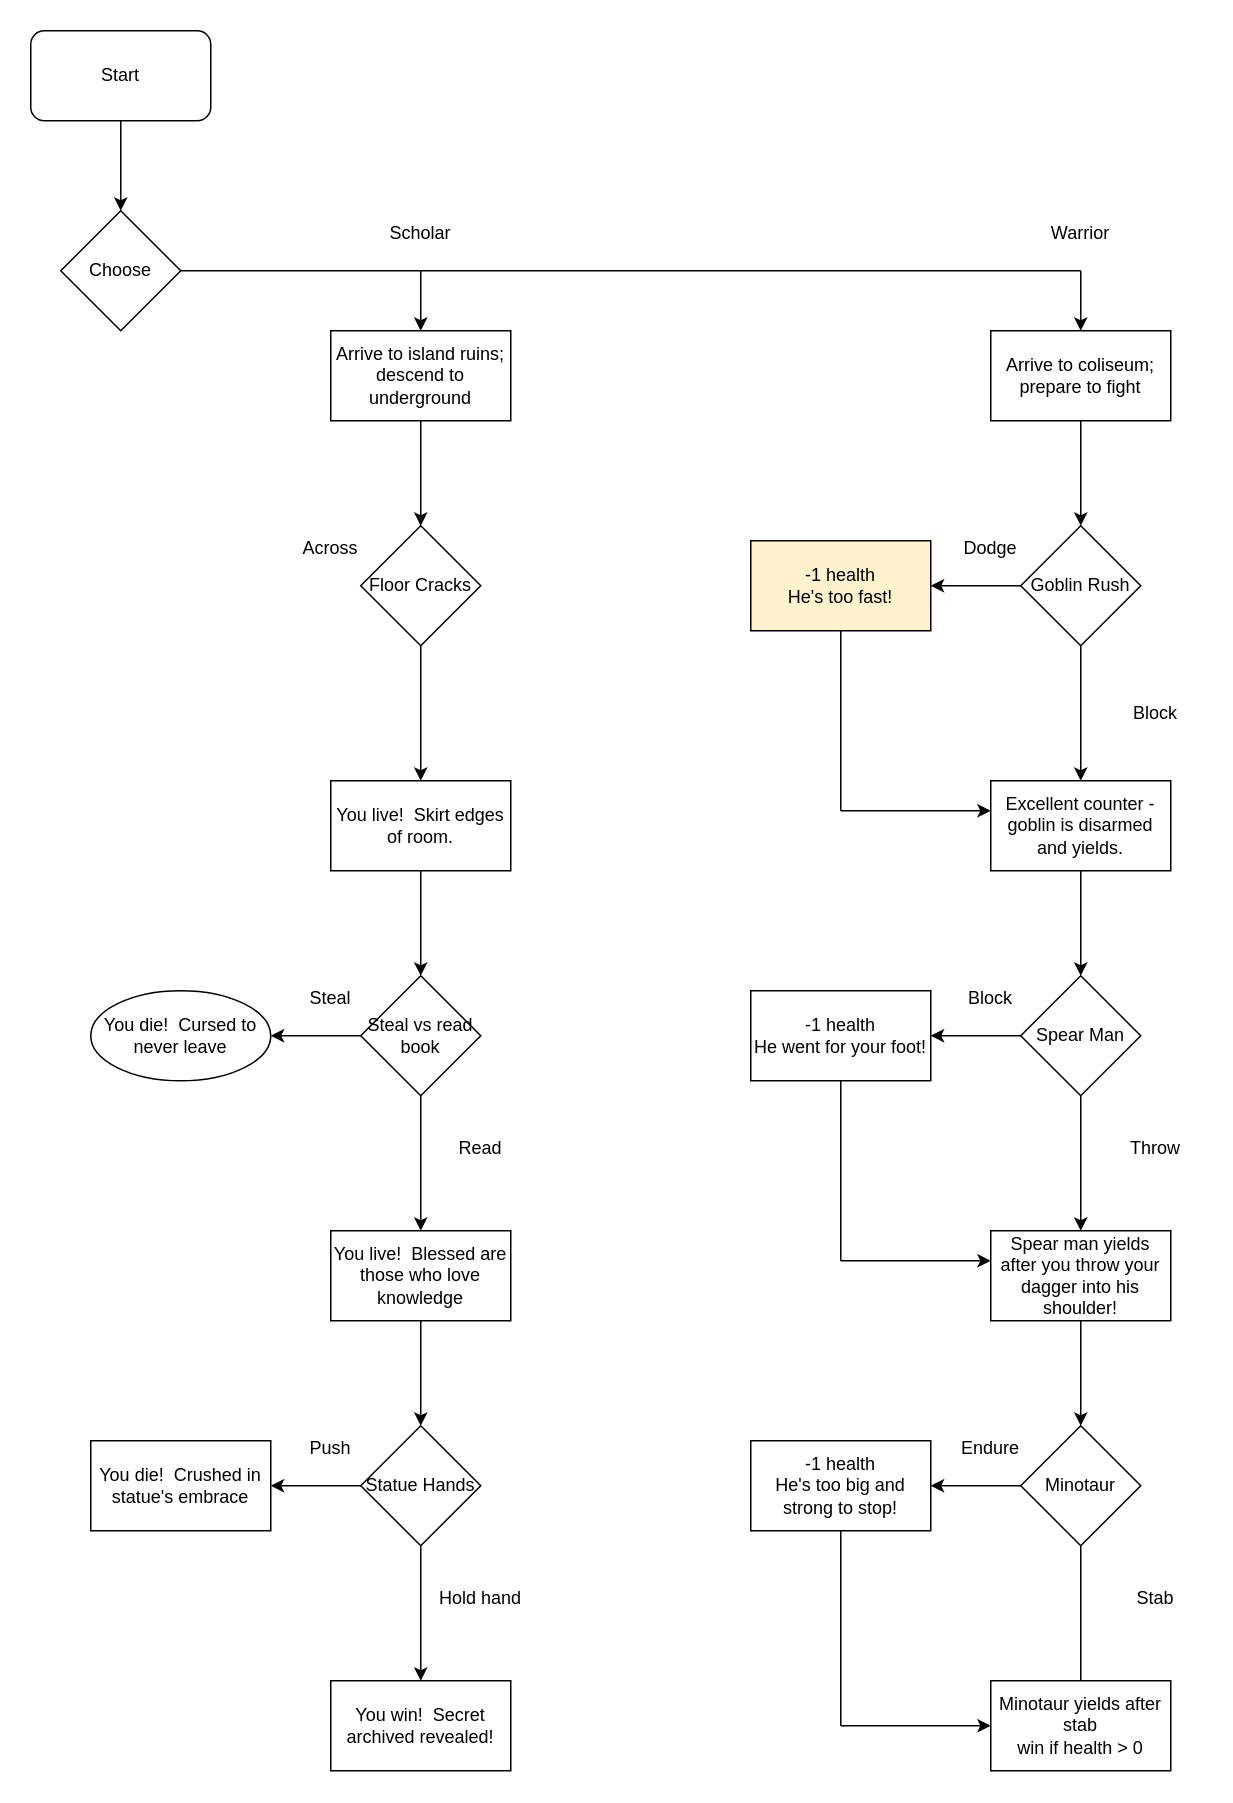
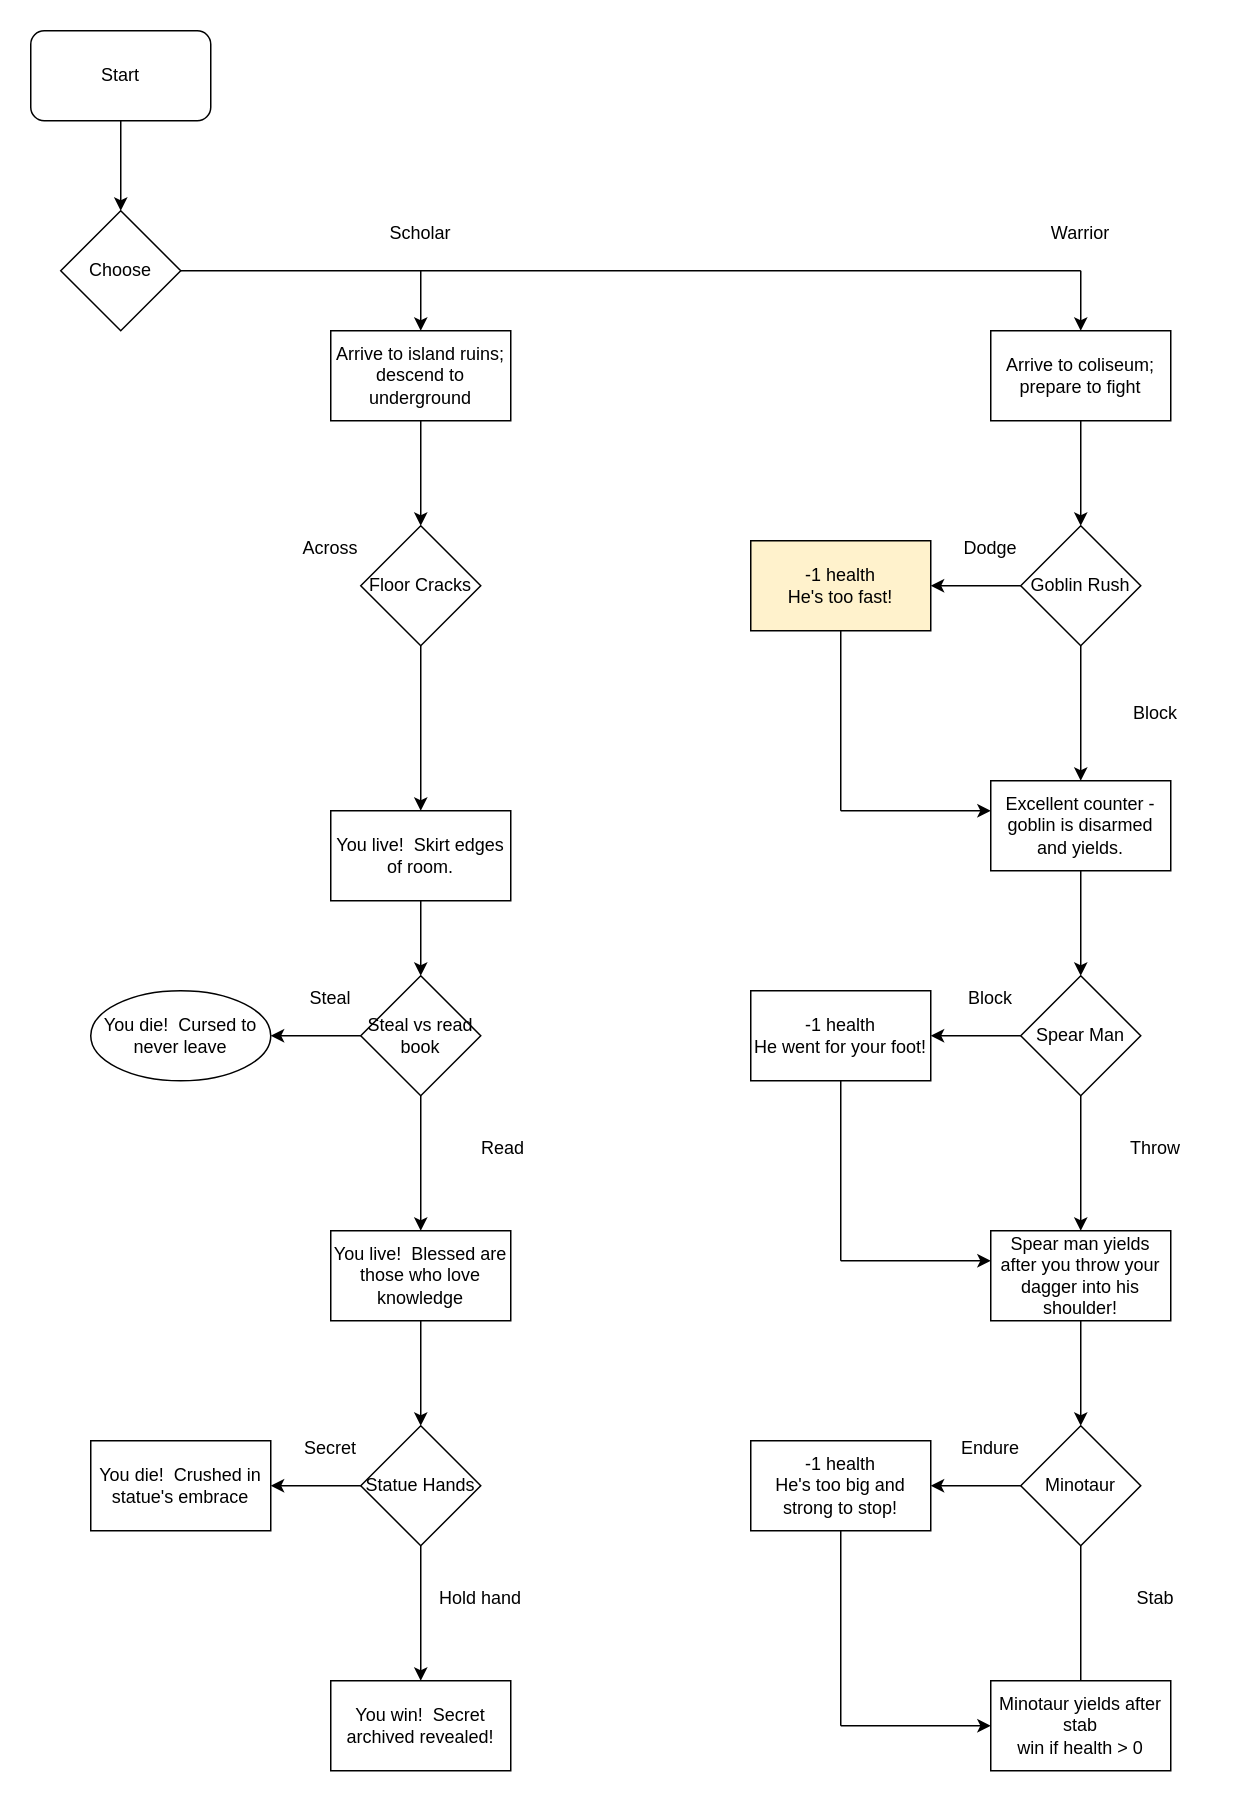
  <mxCell id="0" />
  <mxCell id="1" parent="0" />
  <mxCell id="2" value="Start" style="rounded=1;whiteSpace=wrap;html=1;" vertex="1" parent="1"><mxGeometry width="120" height="60" as="geometry" x="20" y="20" /></mxCell>
  <mxCell id="3" value="Choose" style="rhombus;whiteSpace=wrap;html=1;" vertex="1" parent="1"><mxGeometry x="40" y="140" width="80" height="80" as="geometry" /></mxCell>
  <mxCell id="4" value="" style="endArrow=classic;html=1;rounded=0;entryX=0.5;entryY=0;entryDx=0;entryDy=0;" edge="1" parent="1" target="3"><mxGeometry width="50" height="50" relative="1" as="geometry"><mxPoint x="80" y="80" as="sourcePoint" /><mxPoint x="130" y="30" as="targetPoint" /></mxGeometry></mxCell>
  <mxCell id="5" value="" style="edgeStyle=orthogonalEdgeStyle;rounded=0;orthogonalLoop=1;jettySize=auto;html=1;" edge="1" parent="1" source="6" target="15"><mxGeometry relative="1" as="geometry" /></mxCell>
  <mxCell id="6" value="Arrive to island ruins; descend to underground" style="rounded=0;whiteSpace=wrap;html=1;" vertex="1" parent="1"><mxGeometry x="220" y="220" width="120" height="60" as="geometry" /></mxCell>
  <mxCell id="7" value="" style="edgeStyle=orthogonalEdgeStyle;rounded=0;orthogonalLoop=1;jettySize=auto;html=1;" edge="1" parent="1" source="8" target="31"><mxGeometry relative="1" as="geometry" /></mxCell>
  <mxCell id="8" value="Arrive to coliseum; prepare to fight" style="rounded=0;whiteSpace=wrap;html=1;" vertex="1" parent="1"><mxGeometry x="660" y="220" width="120" height="60" as="geometry" /></mxCell>
  <mxCell id="9" value="" style="endArrow=none;html=1;rounded=0;" edge="1" parent="1"><mxGeometry width="50" height="50" relative="1" as="geometry"><mxPoint x="120" y="180" as="sourcePoint" /><mxPoint x="720" y="180" as="targetPoint" /></mxGeometry></mxCell>
  <mxCell id="10" value="" style="endArrow=classic;html=1;rounded=0;entryX=0.5;entryY=0;entryDx=0;entryDy=0;" edge="1" parent="1" target="6"><mxGeometry width="50" height="50" relative="1" as="geometry"><mxPoint x="280" y="180" as="sourcePoint" /><mxPoint x="330" y="130" as="targetPoint" /></mxGeometry></mxCell>
  <mxCell id="11" value="" style="endArrow=classic;html=1;rounded=0;entryX=0.5;entryY=0;entryDx=0;entryDy=0;" edge="1" parent="1" target="8"><mxGeometry width="50" height="50" relative="1" as="geometry"><mxPoint x="720" y="180" as="sourcePoint" /><mxPoint x="770" y="130" as="targetPoint" /></mxGeometry></mxCell>
  <mxCell id="12" value="Scholar" style="text;html=1;strokeColor=none;fillColor=none;align=center;verticalAlign=middle;whiteSpace=wrap;rounded=0;" vertex="1" parent="1"><mxGeometry x="250" y="140" width="60" height="30" as="geometry" /></mxCell>
  <mxCell id="13" value="Warrior" style="text;html=1;strokeColor=none;fillColor=none;align=center;verticalAlign=middle;whiteSpace=wrap;rounded=0;" vertex="1" parent="1"><mxGeometry x="690" y="140" width="60" height="30" as="geometry" /></mxCell>
  <mxCell id="14" value="" style="edgeStyle=orthogonalEdgeStyle;rounded=0;orthogonalLoop=1;jettySize=auto;html=1;" edge="1" parent="1" source="15" target="17"><mxGeometry relative="1" as="geometry" /></mxCell>
  <mxCell id="15" value="Floor Cracks" style="rhombus;whiteSpace=wrap;html=1;rounded=0;" vertex="1" parent="1"><mxGeometry x="240" y="350" width="80" height="80" as="geometry" /></mxCell>
  <mxCell id="16" value="" style="edgeStyle=orthogonalEdgeStyle;rounded=0;orthogonalLoop=1;jettySize=auto;html=1;" edge="1" parent="1" source="17" target="20"><mxGeometry relative="1" as="geometry" /></mxCell>
- <mxCell id="17" value="You live!&amp;nbsp; Skirt edges of room." style="whiteSpace=wrap;html=1;rounded=0;" vertex="1" parent="1"><mxGeometry x="220" y="520" width="120" height="60" as="geometry" /></mxCell>
+ <mxCell id="17" value="You live!&amp;nbsp; Skirt edges of room." style="whiteSpace=wrap;html=1;rounded=0;" vertex="1" parent="1"><mxGeometry x="220" y="540" width="120" height="60" as="geometry" /></mxCell>
  <mxCell id="18" value="" style="edgeStyle=orthogonalEdgeStyle;rounded=0;orthogonalLoop=1;jettySize=auto;html=1;" edge="1" parent="1" source="20" target="21"><mxGeometry relative="1" as="geometry" /></mxCell>
  <mxCell id="19" value="" style="edgeStyle=orthogonalEdgeStyle;rounded=0;orthogonalLoop=1;jettySize=auto;html=1;" edge="1" parent="1" source="20" target="23"><mxGeometry relative="1" as="geometry" /></mxCell>
  <mxCell id="20" value="Steal vs read book" style="rhombus;whiteSpace=wrap;html=1;rounded=0;" vertex="1" parent="1"><mxGeometry x="240" y="650" width="80" height="80" as="geometry" /></mxCell>
  <mxCell id="21" value="You die!&amp;nbsp; Cursed to never leave" style="ellipse;whiteSpace=wrap;html=1;" vertex="1" parent="1"><mxGeometry x="60" y="660" width="120" height="60" as="geometry" /></mxCell>
  <mxCell id="22" value="" style="edgeStyle=orthogonalEdgeStyle;rounded=0;orthogonalLoop=1;jettySize=auto;html=1;" edge="1" parent="1" source="23" target="26"><mxGeometry relative="1" as="geometry" /></mxCell>
  <mxCell id="23" value="You live!&amp;nbsp; Blessed are those who love knowledge" style="whiteSpace=wrap;html=1;rounded=0;" vertex="1" parent="1"><mxGeometry x="220" y="820" width="120" height="60" as="geometry" /></mxCell>
  <mxCell id="24" value="" style="edgeStyle=orthogonalEdgeStyle;rounded=0;orthogonalLoop=1;jettySize=auto;html=1;" edge="1" parent="1" source="26" target="27"><mxGeometry relative="1" as="geometry" /></mxCell>
  <mxCell id="25" value="" style="edgeStyle=orthogonalEdgeStyle;rounded=0;orthogonalLoop=1;jettySize=auto;html=1;" edge="1" parent="1" source="26" target="28"><mxGeometry relative="1" as="geometry" /></mxCell>
  <mxCell id="26" value="Statue Hands" style="rhombus;whiteSpace=wrap;html=1;rounded=0;" vertex="1" parent="1"><mxGeometry x="240" y="950" width="80" height="80" as="geometry" /></mxCell>
  <mxCell id="27" value="You die!&amp;nbsp; Crushed in statue's embrace" style="whiteSpace=wrap;html=1;rounded=0;" vertex="1" parent="1"><mxGeometry x="60" y="960" width="120" height="60" as="geometry" /></mxCell>
  <mxCell id="28" value="You win!&amp;nbsp; Secret archived revealed!" style="whiteSpace=wrap;html=1;rounded=0;" vertex="1" parent="1"><mxGeometry x="220" y="1120" width="120" height="60" as="geometry" /></mxCell>
  <mxCell id="29" value="" style="edgeStyle=orthogonalEdgeStyle;rounded=0;orthogonalLoop=1;jettySize=auto;html=1;" edge="1" parent="1" source="31" target="32"><mxGeometry relative="1" as="geometry" /></mxCell>
  <mxCell id="30" value="" style="edgeStyle=orthogonalEdgeStyle;rounded=0;orthogonalLoop=1;jettySize=auto;html=1;" edge="1" parent="1" source="31" target="34"><mxGeometry relative="1" as="geometry" /></mxCell>
  <mxCell id="31" value="Goblin Rush" style="rhombus;whiteSpace=wrap;html=1;rounded=0;" vertex="1" parent="1"><mxGeometry x="680" y="350" width="80" height="80" as="geometry" /></mxCell>
  <mxCell id="32" value="&lt;div&gt;-1 health&lt;/div&gt;&lt;div&gt;He's too fast!&lt;br&gt;&lt;/div&gt;" style="whiteSpace=wrap;html=1;rounded=0;fillColor=#fff2cc;" vertex="1" parent="1"><mxGeometry x="500" y="360" width="120" height="60" as="geometry" /></mxCell>
  <mxCell id="33" value="" style="edgeStyle=orthogonalEdgeStyle;rounded=0;orthogonalLoop=1;jettySize=auto;html=1;" edge="1" parent="1" source="34" target="37"><mxGeometry relative="1" as="geometry" /></mxCell>
  <mxCell id="34" value="Excellent counter - goblin is disarmed and yields." style="whiteSpace=wrap;html=1;rounded=0;" vertex="1" parent="1"><mxGeometry x="660" y="520" width="120" height="60" as="geometry" /></mxCell>
  <mxCell id="35" value="" style="edgeStyle=orthogonalEdgeStyle;rounded=0;orthogonalLoop=1;jettySize=auto;html=1;" edge="1" parent="1" source="37" target="38"><mxGeometry relative="1" as="geometry" /></mxCell>
  <mxCell id="36" value="" style="edgeStyle=orthogonalEdgeStyle;rounded=0;orthogonalLoop=1;jettySize=auto;html=1;" edge="1" parent="1" source="37" target="40"><mxGeometry relative="1" as="geometry" /></mxCell>
  <mxCell id="37" value="Spear Man" style="rhombus;whiteSpace=wrap;html=1;rounded=0;" vertex="1" parent="1"><mxGeometry x="680" y="650" width="80" height="80" as="geometry" /></mxCell>
  <mxCell id="38" value="&lt;div&gt;-1 health&lt;/div&gt;&lt;div&gt;He went for your foot!&lt;br&gt;&lt;/div&gt;" style="whiteSpace=wrap;html=1;rounded=0;" vertex="1" parent="1"><mxGeometry x="500" y="660" width="120" height="60" as="geometry" /></mxCell>
  <mxCell id="39" value="" style="edgeStyle=orthogonalEdgeStyle;rounded=0;orthogonalLoop=1;jettySize=auto;html=1;" edge="1" parent="1" source="40" target="43"><mxGeometry relative="1" as="geometry" /></mxCell>
  <mxCell id="40" value="Spear man yields after you throw your dagger into his shoulder!" style="whiteSpace=wrap;html=1;rounded=0;" vertex="1" parent="1"><mxGeometry x="660" y="820" width="120" height="60" as="geometry" /></mxCell>
  <mxCell id="41" value="" style="edgeStyle=orthogonalEdgeStyle;rounded=0;orthogonalLoop=1;jettySize=auto;html=1;" edge="1" parent="1" source="43" target="44"><mxGeometry relative="1" as="geometry" /></mxCell>
  <mxCell id="42" value="" style="edgeStyle=orthogonalEdgeStyle;rounded=0;orthogonalLoop=1;jettySize=auto;html=1;endArrow=none;" edge="1" parent="1" source="43" target="45"><mxGeometry relative="1" as="geometry" /></mxCell>
  <mxCell id="43" value="Minotaur" style="rhombus;whiteSpace=wrap;html=1;rounded=0;" vertex="1" parent="1"><mxGeometry x="680" y="950" width="80" height="80" as="geometry" /></mxCell>
  <mxCell id="44" value="&lt;div&gt;-1 health&lt;/div&gt;&lt;div&gt;He's too big and strong to stop!&lt;br&gt;&lt;/div&gt;" style="whiteSpace=wrap;html=1;rounded=0;" vertex="1" parent="1"><mxGeometry x="500" y="960" width="120" height="60" as="geometry" /></mxCell>
  <mxCell id="45" value="&lt;div&gt;Minotaur yields after stab&lt;/div&gt;&lt;div&gt;win if health &amp;gt; 0&lt;br&gt;&lt;/div&gt;" style="whiteSpace=wrap;html=1;rounded=0;" vertex="1" parent="1"><mxGeometry x="660" y="1120" width="120" height="60" as="geometry" /></mxCell>
  <mxCell id="46" value="Across" style="text;html=1;strokeColor=none;fillColor=none;align=center;verticalAlign=middle;whiteSpace=wrap;rounded=0;" vertex="1" parent="1"><mxGeometry x="190" y="350" width="60" height="30" as="geometry" /></mxCell>
  <mxCell id="47" value="Steal" style="text;html=1;strokeColor=none;fillColor=none;align=center;verticalAlign=middle;whiteSpace=wrap;rounded=0;" vertex="1" parent="1"><mxGeometry x="190" y="650" width="60" height="30" as="geometry" /></mxCell>
- <mxCell id="48" value="Read" style="text;html=1;strokeColor=none;fillColor=none;align=center;verticalAlign=middle;whiteSpace=wrap;rounded=0;" vertex="1" parent="1"><mxGeometry x="290" y="750" width="60" height="30" as="geometry" /></mxCell>
- <mxCell id="49" value="Push" style="text;html=1;strokeColor=none;fillColor=none;align=center;verticalAlign=middle;whiteSpace=wrap;rounded=0;" vertex="1" parent="1"><mxGeometry x="190" y="950" width="60" height="30" as="geometry" /></mxCell>
+ <mxCell id="48" value="Read" style="text;html=1;strokeColor=none;fillColor=none;align=center;verticalAlign=middle;whiteSpace=wrap;rounded=0;" vertex="1" parent="1"><mxGeometry x="305" y="750" width="60" height="30" as="geometry" /></mxCell>
+ <mxCell id="49" value="Secret" style="text;html=1;strokeColor=none;fillColor=none;align=center;verticalAlign=middle;whiteSpace=wrap;rounded=0;" vertex="1" parent="1"><mxGeometry x="190" y="950" width="60" height="30" as="geometry" /></mxCell>
  <mxCell id="50" value="Hold hand" style="text;html=1;strokeColor=none;fillColor=none;align=center;verticalAlign=middle;whiteSpace=wrap;rounded=0;" vertex="1" parent="1"><mxGeometry x="290" y="1050" width="60" height="30" as="geometry" /></mxCell>
  <mxCell id="51" value="Dodge" style="text;html=1;strokeColor=none;fillColor=none;align=center;verticalAlign=middle;whiteSpace=wrap;rounded=0;" vertex="1" parent="1"><mxGeometry x="630" y="350" width="60" height="30" as="geometry" /></mxCell>
  <mxCell id="52" value="Block" style="text;html=1;strokeColor=none;fillColor=none;align=center;verticalAlign=middle;whiteSpace=wrap;rounded=0;" vertex="1" parent="1"><mxGeometry x="740" y="460" width="60" height="30" as="geometry" /></mxCell>
  <mxCell id="53" value="Block" style="text;html=1;strokeColor=none;fillColor=none;align=center;verticalAlign=middle;whiteSpace=wrap;rounded=0;" vertex="1" parent="1"><mxGeometry x="630" y="650" width="60" height="30" as="geometry" /></mxCell>
  <mxCell id="54" value="Throw" style="text;html=1;strokeColor=none;fillColor=none;align=center;verticalAlign=middle;whiteSpace=wrap;rounded=0;" vertex="1" parent="1"><mxGeometry x="740" y="750" width="60" height="30" as="geometry" /></mxCell>
  <mxCell id="55" value="Endure" style="text;html=1;strokeColor=none;fillColor=none;align=center;verticalAlign=middle;whiteSpace=wrap;rounded=0;" vertex="1" parent="1"><mxGeometry x="630" y="950" width="60" height="30" as="geometry" /></mxCell>
  <mxCell id="56" value="Stab" style="text;html=1;strokeColor=none;fillColor=none;align=center;verticalAlign=middle;whiteSpace=wrap;rounded=0;" vertex="1" parent="1"><mxGeometry x="740" y="1050" width="60" height="30" as="geometry" /></mxCell>
  <mxCell id="57" value="" style="endArrow=none;html=1;rounded=0;" edge="1" parent="1"><mxGeometry width="50" height="50" relative="1" as="geometry"><mxPoint x="560" y="540" as="sourcePoint" /><mxPoint x="560" y="420" as="targetPoint" /></mxGeometry></mxCell>
  <mxCell id="58" value="" style="endArrow=classic;html=1;rounded=0;" edge="1" parent="1"><mxGeometry width="50" height="50" relative="1" as="geometry"><mxPoint x="560" y="540" as="sourcePoint" /><mxPoint x="660" y="540" as="targetPoint" /></mxGeometry></mxCell>
  <mxCell id="59" value="" style="endArrow=none;html=1;rounded=0;" edge="1" parent="1"><mxGeometry width="50" height="50" relative="1" as="geometry"><mxPoint x="560" y="840" as="sourcePoint" /><mxPoint x="560" y="720" as="targetPoint" /></mxGeometry></mxCell>
  <mxCell id="60" value="" style="endArrow=classic;html=1;rounded=0;" edge="1" parent="1"><mxGeometry width="50" height="50" relative="1" as="geometry"><mxPoint x="560" y="840" as="sourcePoint" /><mxPoint x="660" y="840" as="targetPoint" /></mxGeometry></mxCell>
  <mxCell id="61" value="" style="endArrow=none;html=1;rounded=0;" edge="1" parent="1"><mxGeometry width="50" height="50" relative="1" as="geometry"><mxPoint x="560" y="1150" as="sourcePoint" /><mxPoint x="560" y="1020" as="targetPoint" /></mxGeometry></mxCell>
  <mxCell id="62" value="" style="endArrow=classic;html=1;rounded=0;entryX=0;entryY=0.5;entryDx=0;entryDy=0;" edge="1" parent="1" target="45"><mxGeometry width="50" height="50" relative="1" as="geometry"><mxPoint x="560" y="1150" as="sourcePoint" /><mxPoint x="610" y="1100" as="targetPoint" /></mxGeometry></mxCell>
